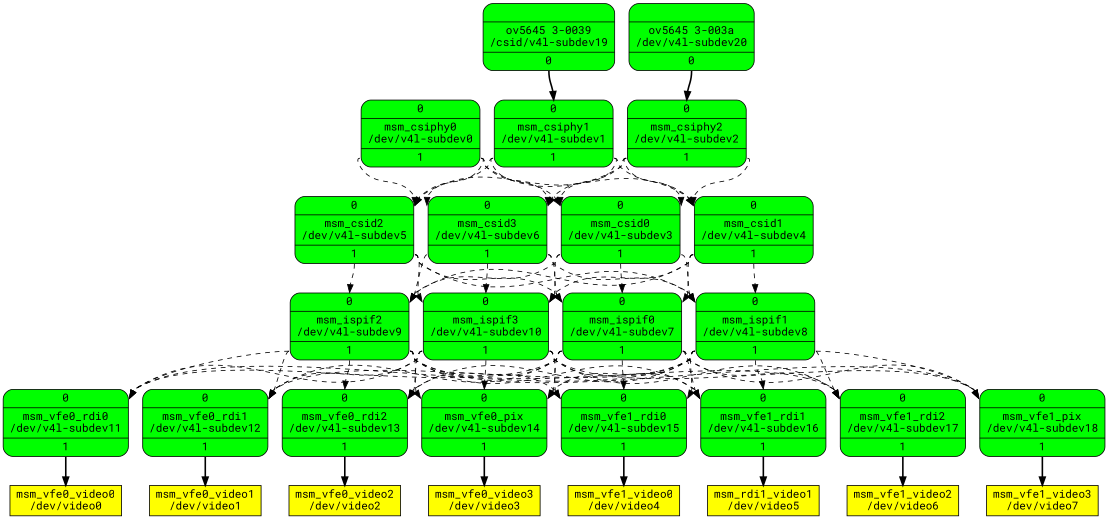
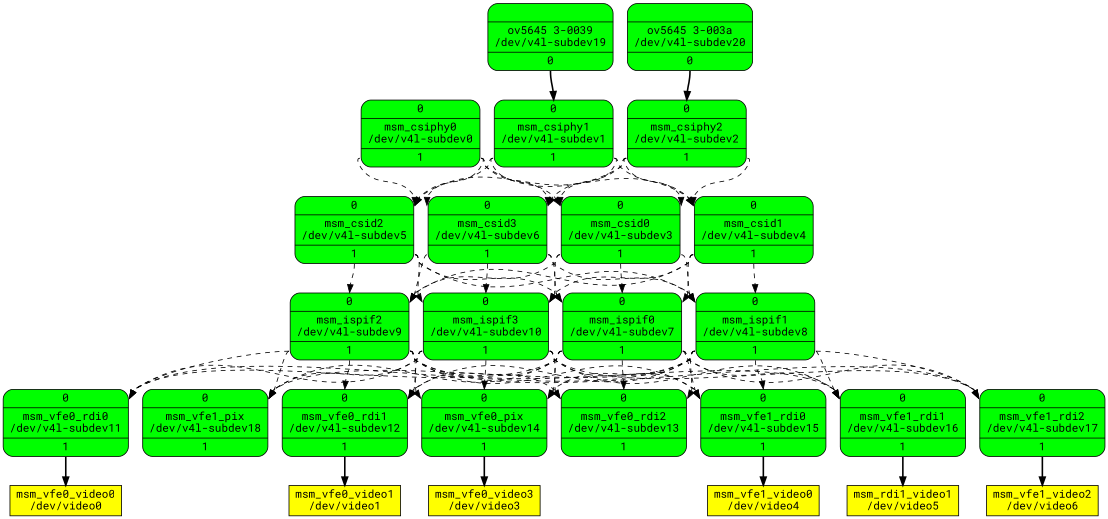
  digraph {
    fontname="Roboto Mono"
    rankdir=TB
    node [fillcolor=green fontname="Roboto Mono" shape=Mrecord style=filled]
    edge [fontname="Roboto Mono" headport=port0 style=dashed tailport=port1]
    n1 [label="{{<port0> 0} | msm_csiphy0\n/dev/v4l-subdev0 | {<port1> 1}}"]
    n2 [label="{{<port0> 0} | msm_csid0\n/dev/v4l-subdev3 | {<port1> 1}}"]
    n3 [label="{{<port0> 0} | msm_csid1\n/dev/v4l-subdev4 | {<port1> 1}}"]
    n4 [label="{{<port0> 0} | msm_csid2\n/dev/v4l-subdev5 | {<port1> 1}}"]
    n5 [label="{{<port0> 0} | msm_csid3\n/dev/v4l-subdev6 | {<port1> 1}}"]
    n6 [label="{{<port0> 0} | msm_ispif0\n/dev/v4l-subdev7 | {<port1> 1}}"]
    n7 [label="{{<port0> 0} | msm_ispif1\n/dev/v4l-subdev8 | {<port1> 1}}"]
    n8 [label="{{<port0> 0} | msm_ispif2\n/dev/v4l-subdev9 | {<port1> 1}}"]
    n9 [label="{{<port0> 0} | msm_ispif3\n/dev/v4l-subdev10 | {<port1> 1}}"]
    n10 [label="{{<port0> 0} | msm_vfe0_rdi0\n/dev/v4l-subdev11 | {<port1> 1}}"]
    n11 [label="{{<port0> 0} | msm_vfe0_rdi1\n/dev/v4l-subdev12 | {<port1> 1}}"]
    n12 [label="{{<port0> 0} | msm_vfe0_rdi2\n/dev/v4l-subdev13 | {<port1> 1}}"]
    n13 [label="{{<port0> 0} | msm_vfe0_pix\n/dev/v4l-subdev14 | {<port1> 1}}"]
    n14 [label="{{<port0> 0} | msm_vfe1_rdi0\n/dev/v4l-subdev15 | {<port1> 1}}"]
    n15 [label="{{<port0> 0} | msm_vfe1_rdi1\n/dev/v4l-subdev16 | {<port1> 1}}"]
    n16 [label="{{<port0> 0} | msm_vfe1_rdi2\n/dev/v4l-subdev17 | {<port1> 1}}"]
    n17 [label="{{<port0> 0} | msm_vfe1_pix\n/dev/v4l-subdev18 | {<port1> 1}}"]
    n18 [label="{{<port0> 0} | msm_csiphy1\n/dev/v4l-subdev1 | {<port1> 1}}"]
    n19 [label="{{<port0> 0} | msm_csiphy2\n/dev/v4l-subdev2 | {<port1> 1}}"]
    n20 [fillcolor=yellow label="msm_vfe0_video0\n/dev/video0" shape=box]
    n21 [fillcolor=yellow label="msm_vfe0_video1\n/dev/video1" shape=box]
-   n22 [fillcolor=yellow label="msm_vfe0_video2\n/dev/video2" shape=box]
    n23 [fillcolor=yellow label="msm_vfe0_video3\n/dev/video3" shape=box]
    n24 [fillcolor=yellow label="msm_vfe1_video0\n/dev/video4" shape=box]
    n25 [fillcolor=yellow label="msm_rdi1_video1\n/dev/video5" shape=box]
    n26 [fillcolor=yellow label="msm_vfe1_video2\n/dev/video6" shape=box]
-   n27 [fillcolor=yellow label="msm_vfe1_video3\n/dev/video7" shape=box]
-   n28 [label="{{} | ov5645 3-0039\n/csid/v4l-subdev19 | {<port0> 0}}"]
+   n28 [label="{{} | ov5645 3-0039\n/dev/v4l-subdev19 | {<port0> 0}}"]
    n29 [label="{{} | ov5645 3-003a\n/dev/v4l-subdev20 | {<port0> 0}}"]
    n1 -> n2
    n1 -> n3
    n1 -> n4
    n1 -> n5
    n2 -> n6
    n2 -> n7
    n2 -> n8
    n2 -> n9
    n3 -> n6
    n3 -> n7
    n3 -> n8
    n3 -> n9
    n4 -> n6
    n4 -> n7
    n4 -> n8
    n4 -> n9
    n5 -> n6
    n5 -> n7
    n5 -> n8
    n5 -> n9
    n6 -> n10
    n6 -> n11
    n6 -> n12
    n6 -> n13
    n6 -> n14
    n6 -> n15
    n6 -> n16
    n6 -> n17
    n7 -> n10
    n7 -> n11
    n7 -> n12
    n7 -> n13
    n7 -> n14
    n7 -> n15
    n7 -> n16
    n7 -> n17
    n8 -> n10
    n8 -> n11
    n8 -> n12
    n8 -> n13
    n8 -> n14
    n8 -> n15
    n8 -> n16
    n8 -> n17
    n9 -> n10
    n9 -> n11
    n9 -> n12
    n9 -> n13
    n9 -> n14
    n9 -> n15
    n9 -> n16
    n9 -> n17
    n10 -> n20 [style=bold]
    n11 -> n21 [style=bold]
-   n12 -> n22 [style=bold]
    n13 -> n23 [style=bold]
    n14 -> n24 [style=bold]
    n15 -> n25 [style=bold]
    n16 -> n26 [style=bold]
-   n17 -> n27 [style=bold]
    n18 -> n2
    n18 -> n3
    n18 -> n4
    n18 -> n5
    n19 -> n2
    n19 -> n3
    n19 -> n4
    n19 -> n5
    n28 -> n18 [style=bold tailport=port0]
    n29 -> n19 [style=bold tailport=port0]
  }
